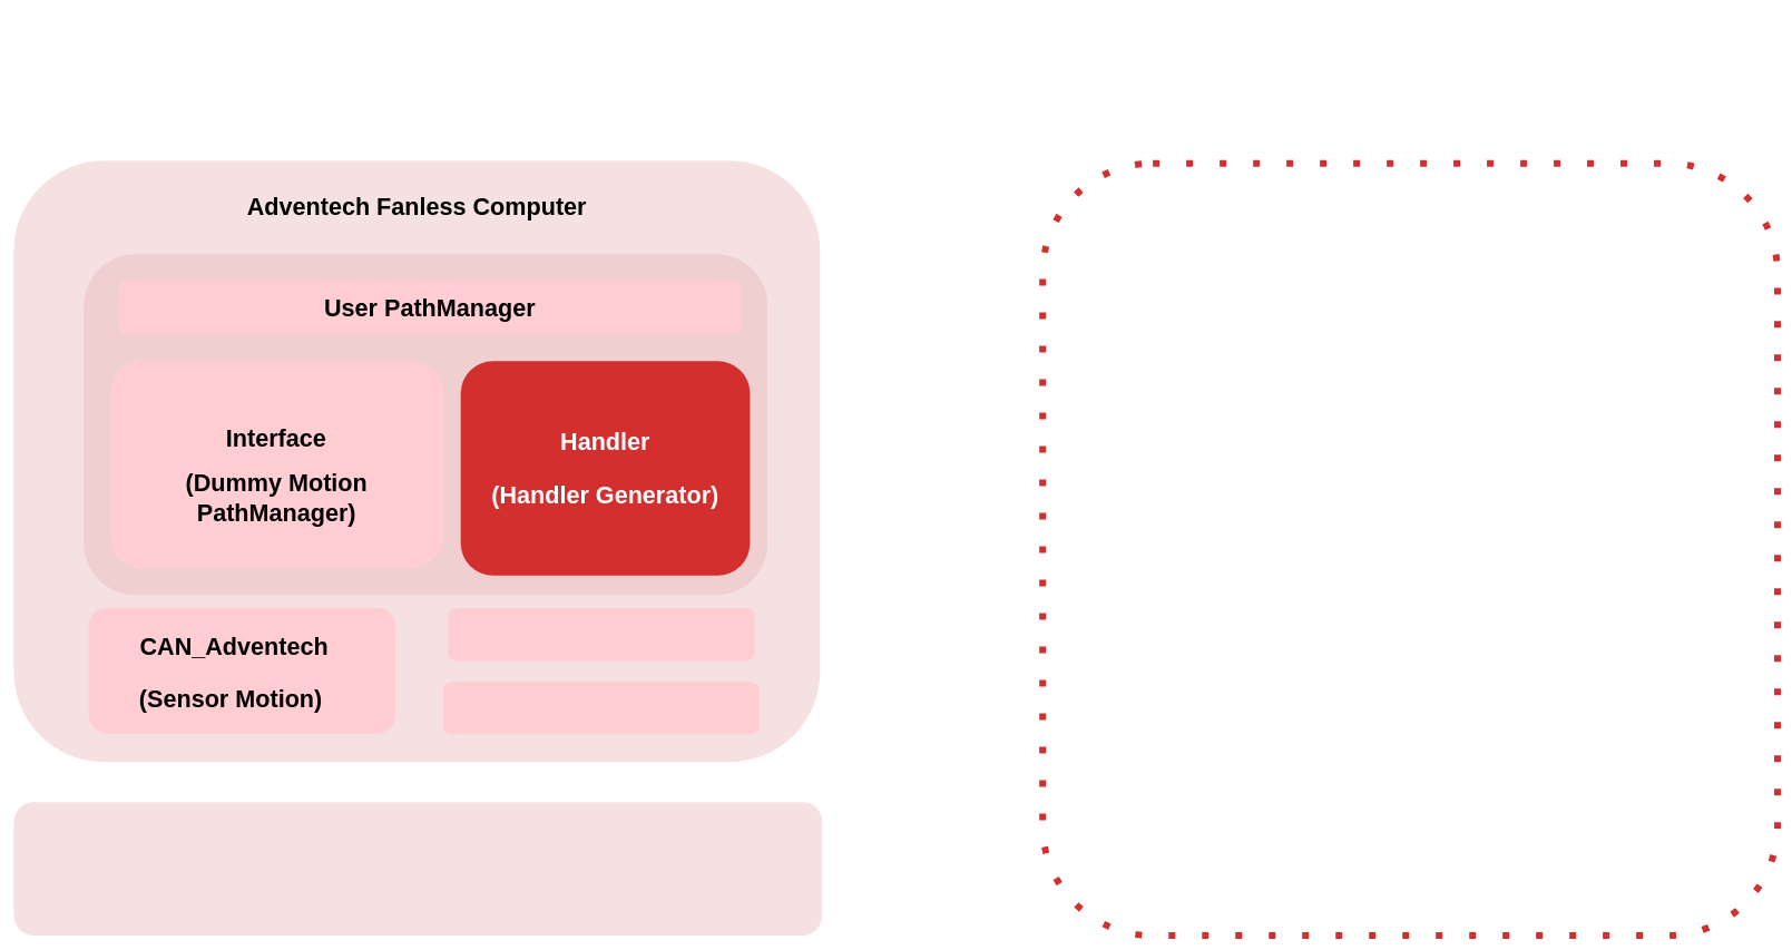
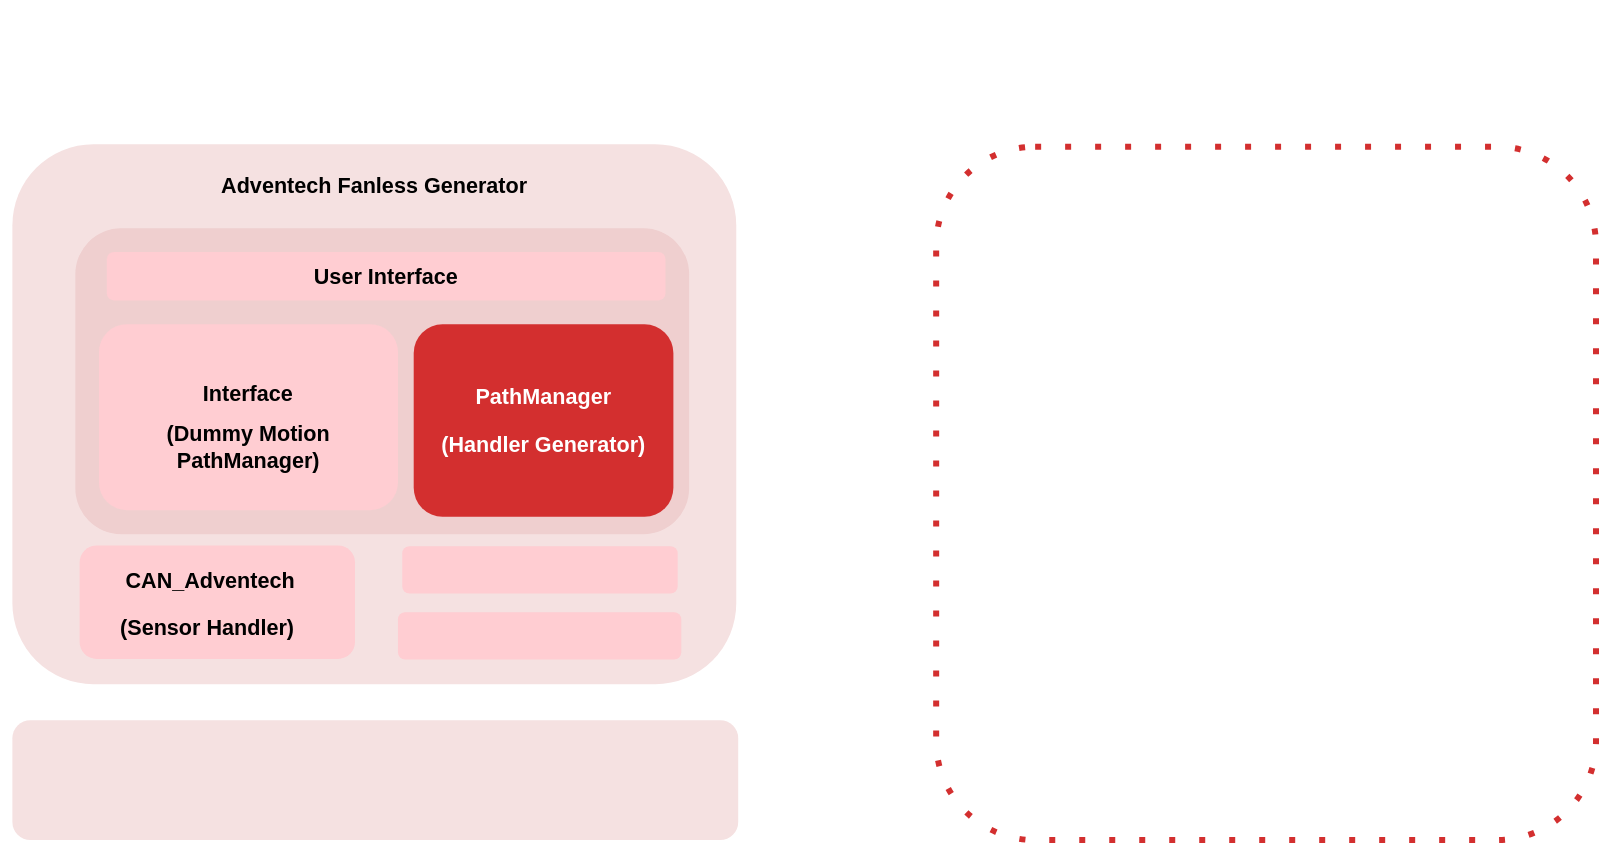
  <mxCell id="0" />
  <mxCell id="1" parent="0" />
  <mxCell id="2" value="&lt;h1&gt;&lt;br&gt;&lt;/h1&gt;" style="rounded=1;whiteSpace=wrap;html=1;fillColor=none;strokeColor=#D32F2F;align=center;verticalAlign=middle;fontFamily=Helvetica;fontSize=12;fontColor=default;dashed=1;strokeWidth=10;dashPattern=1 4;" vertex="1" parent="1"><mxGeometry x="1560" y="244" width="1100" height="1156" as="geometry" /></mxCell>
  <mxCell id="3" value="" style="group" vertex="1" connectable="0" parent="1"><mxGeometry x="260" y="20" width="980" height="1150" as="geometry" /></mxCell>
  <mxCell id="4" value="" style="group" vertex="1" connectable="0" parent="3"><mxGeometry x="-240" y="280" width="1220" height="900" as="geometry" /></mxCell>
  <mxCell id="5" value="&lt;h1&gt;&lt;br&gt;&lt;/h1&gt;" style="rounded=1;whiteSpace=wrap;html=1;fillColor=light-dark(#F5E1E1,#EDEDED);strokeColor=none;align=center;verticalAlign=middle;fontFamily=Helvetica;fontSize=12;fontColor=default;" vertex="1" parent="4"><mxGeometry y="-60" width="1206.739" height="900" as="geometry" /></mxCell>
- <mxCell id="6" value="&lt;h1&gt;&lt;font color=&quot;#000000&quot;&gt;Adventech Fanless Computer&lt;/font&gt;&lt;/h1&gt;" style="text;html=1;align=center;verticalAlign=middle;whiteSpace=wrap;rounded=0;fontFamily=Helvetica;fontSize=18;fontColor=default;" vertex="1" parent="4"><mxGeometry x="116.699" y="-28.698" width="973.348" height="76.219" as="geometry" /></mxCell>
+ <mxCell id="6" value="&lt;h1&gt;&lt;font color=&quot;#000000&quot;&gt;Adventech Fanless Generator&lt;/font&gt;&lt;/h1&gt;" style="text;html=1;align=center;verticalAlign=middle;whiteSpace=wrap;rounded=0;fontFamily=Helvetica;fontSize=18;fontColor=default;" vertex="1" parent="4"><mxGeometry x="116.699" y="-28.698" width="973.348" height="76.219" as="geometry" /></mxCell>
  <mxCell id="7" value="" style="group" vertex="1" connectable="0" parent="4"><mxGeometry x="112.082" y="718.997" width="996.989" height="78.942" as="geometry" /></mxCell>
  <mxCell id="8" value="" style="group" vertex="1" connectable="0" parent="7"><mxGeometry width="459.14" height="78.94" as="geometry" /></mxCell>
  <mxCell id="9" value="" style="group" vertex="1" connectable="0" parent="8"><mxGeometry width="459.14" height="78.94" as="geometry" /></mxCell>
  <mxCell id="10" value="&lt;h1&gt;&lt;br&gt;&lt;/h1&gt;" style="rounded=1;whiteSpace=wrap;html=1;fillColor=light-dark(#FFCDD2,#EDEDED);strokeColor=none;align=center;verticalAlign=middle;fontFamily=Helvetica;fontSize=12;fontColor=default;" vertex="1" parent="9"><mxGeometry y="-110" width="459.14" height="188.94" as="geometry" /></mxCell>
- <mxCell id="11" value="&lt;h1&gt;&lt;font color=&quot;#000000&quot;&gt;(Sensor Motion)&amp;nbsp;&lt;/font&gt;&lt;/h1&gt;" style="text;html=1;align=center;verticalAlign=middle;whiteSpace=wrap;rounded=0;fontFamily=Helvetica;fontSize=18;fontColor=default;" vertex="1" parent="9"><mxGeometry x="51.97" y="-12" width="332.08" height="79" as="geometry" /></mxCell>
+ <mxCell id="11" value="&lt;h1&gt;&lt;font color=&quot;#000000&quot;&gt;(Sensor Handler)&amp;nbsp;&lt;/font&gt;&lt;/h1&gt;" style="text;html=1;align=center;verticalAlign=middle;whiteSpace=wrap;rounded=0;fontFamily=Helvetica;fontSize=18;fontColor=default;" vertex="1" parent="9"><mxGeometry x="51.97" y="-12" width="332.08" height="79" as="geometry" /></mxCell>
  <mxCell id="12" value="" style="group" vertex="1" connectable="0" parent="7"><mxGeometry x="530.713" y="1" width="511.613" height="78.94" as="geometry" /></mxCell>
  <mxCell id="13" value="&lt;h1&gt;&lt;br&gt;&lt;/h1&gt;" style="rounded=1;whiteSpace=wrap;html=1;fillColor=light-dark(#FFCDD2,#EDEDED);strokeColor=none;align=center;verticalAlign=middle;fontFamily=Helvetica;fontSize=12;fontColor=default;" vertex="1" parent="12"><mxGeometry width="472.258" height="78.94" as="geometry" /></mxCell>
  <mxCell id="14" value="&lt;h1&gt;&lt;br&gt;&lt;/h1&gt;" style="rounded=1;whiteSpace=wrap;html=1;fillColor=light-dark(#EFCFCF,#EDEDED);strokeColor=none;align=center;verticalAlign=middle;fontFamily=Helvetica;fontSize=12;fontColor=default;" vertex="1" parent="4"><mxGeometry x="104.946" y="80" width="1023.226" height="510" as="geometry" /></mxCell>
  <mxCell id="15" value="&lt;h1&gt;&lt;br&gt;&lt;/h1&gt;" style="rounded=1;whiteSpace=wrap;html=1;fillColor=light-dark(#D32F2F,#EDEDED);strokeColor=none;align=center;verticalAlign=middle;fontFamily=Helvetica;fontSize=12;fontColor=default;" vertex="1" parent="4"><mxGeometry x="669.032" y="240" width="432.903" height="320.87" as="geometry" /></mxCell>
  <mxCell id="16" value="" style="group" vertex="1" connectable="0" parent="4"><mxGeometry x="649.931" y="609.997" width="459.14" height="78.94" as="geometry" /></mxCell>
  <mxCell id="17" value="&lt;h1&gt;&lt;br&gt;&lt;/h1&gt;" style="rounded=1;whiteSpace=wrap;html=1;fillColor=light-dark(#FFCDD2,#EDEDED);strokeColor=none;align=center;verticalAlign=middle;fontFamily=Helvetica;fontSize=12;fontColor=default;" vertex="1" parent="16"><mxGeometry width="459.14" height="78.94" as="geometry" /></mxCell>
- <mxCell id="18" value="&lt;h1&gt;&lt;font style=&quot;color: rgb(255, 255, 255);&quot;&gt;Handler&lt;/font&gt;&lt;/h1&gt;" style="text;html=1;align=center;verticalAlign=middle;whiteSpace=wrap;rounded=0;fontFamily=Helvetica;fontSize=18;fontColor=#FFFFFF;fillColor=none;labelBackgroundColor=none;labelBorderColor=none;textShadow=0;" vertex="1" parent="4"><mxGeometry x="657.07" y="310" width="456.825" height="100" as="geometry" /></mxCell>
+ <mxCell id="18" value="&lt;h1&gt;&lt;font style=&quot;color: rgb(255, 255, 255);&quot;&gt;PathManager&lt;/font&gt;&lt;/h1&gt;" style="text;html=1;align=center;verticalAlign=middle;whiteSpace=wrap;rounded=0;fontFamily=Helvetica;fontSize=18;fontColor=#FFFFFF;fillColor=none;labelBackgroundColor=none;labelBorderColor=none;textShadow=0;" vertex="1" parent="4"><mxGeometry x="657.07" y="310" width="456.825" height="100" as="geometry" /></mxCell>
  <mxCell id="19" value="" style="group" vertex="1" connectable="0" parent="4"><mxGeometry x="157.419" y="110" width="931.398" height="100" as="geometry" /></mxCell>
  <mxCell id="20" value="" style="rounded=1;whiteSpace=wrap;html=1;fillColor=light-dark(#FFCDD2,#EDEDED);strokeColor=none;align=center;verticalAlign=middle;fontFamily=Helvetica;fontSize=12;fontColor=default;" vertex="1" parent="19"><mxGeometry y="9.56" width="931.398" height="80.88" as="geometry" /></mxCell>
- <mxCell id="21" value="&lt;h1&gt;&lt;font color=&quot;#000000&quot;&gt;User PathManager&lt;/font&gt;&lt;/h1&gt;" style="text;html=1;align=center;verticalAlign=middle;whiteSpace=wrap;rounded=0;fontFamily=Helvetica;fontSize=18;fontColor=default;" vertex="1" parent="19"><mxGeometry x="246.546" width="438.305" height="100" as="geometry" /></mxCell>
+ <mxCell id="21" value="&lt;h1&gt;&lt;font color=&quot;#000000&quot;&gt;User Interface&lt;/font&gt;&lt;/h1&gt;" style="text;html=1;align=center;verticalAlign=middle;whiteSpace=wrap;rounded=0;fontFamily=Helvetica;fontSize=18;fontColor=default;" vertex="1" parent="19"><mxGeometry x="246.546" width="438.305" height="100" as="geometry" /></mxCell>
  <mxCell id="22" value="" style="group" vertex="1" connectable="0" parent="4"><mxGeometry x="144.301" y="300" width="600" height="250" as="geometry" /></mxCell>
  <mxCell id="23" value="" style="rounded=1;whiteSpace=wrap;html=1;fillColor=light-dark(#FFCDD2,#EDEDED);strokeColor=none;align=center;verticalAlign=middle;fontFamily=Helvetica;fontSize=12;fontColor=default;" vertex="1" parent="22"><mxGeometry y="-60" width="498.495" height="310" as="geometry" /></mxCell>
  <mxCell id="24" value="&lt;h1&gt;&lt;font color=&quot;#000000&quot;&gt;Interface&lt;/font&gt;&lt;/h1&gt;" style="text;html=1;align=center;verticalAlign=middle;whiteSpace=wrap;rounded=0;fontFamily=Helvetica;fontSize=18;fontColor=default;" vertex="1" parent="22"><mxGeometry x="79.1" y="20" width="340.3" height="70" as="geometry" /></mxCell>
  <mxCell id="25" value="&lt;h1&gt;&lt;font color=&quot;#000000&quot;&gt;(Dummy Motion PathManager)&lt;/font&gt;&lt;/h1&gt;" style="text;html=1;align=center;verticalAlign=middle;whiteSpace=wrap;rounded=0;fontFamily=Helvetica;fontSize=18;fontColor=default;" vertex="1" parent="22"><mxGeometry x="-11.2" y="110" width="520.9" height="70" as="geometry" /></mxCell>
  <mxCell id="26" value="&lt;h1&gt;&lt;font style=&quot;color: rgb(255, 255, 255);&quot;&gt;(Handler Generator)&lt;/font&gt;&lt;/h1&gt;" style="text;html=1;align=center;verticalAlign=middle;whiteSpace=wrap;rounded=0;fontFamily=Helvetica;fontSize=18;fontColor=#FFFFFF;fillColor=none;labelBackgroundColor=none;labelBorderColor=none;textShadow=0;" vertex="1" parent="4"><mxGeometry x="657.071" y="390" width="456.825" height="100" as="geometry" /></mxCell>
  <mxCell id="27" value="" style="group" vertex="1" connectable="0" parent="1"><mxGeometry x="20" y="1200" width="1210" height="200" as="geometry" /></mxCell>
  <mxCell id="28" value="" style="group" vertex="1" connectable="0" parent="27"><mxGeometry width="1210" height="200" as="geometry" /></mxCell>
  <mxCell id="29" value="&lt;h1&gt;&lt;br&gt;&lt;/h1&gt;" style="rounded=1;whiteSpace=wrap;html=1;fillColor=light-dark(#F5E1E1,#EDEDED);strokeColor=none;align=center;verticalAlign=middle;fontFamily=Helvetica;fontSize=12;fontColor=default;" vertex="1" parent="28"><mxGeometry width="1210" height="200" as="geometry" /></mxCell>
  <mxCell id="30" value="&lt;h1&gt;&lt;font color=&quot;#000000&quot;&gt;CAN_Adventech&lt;/font&gt;&lt;/h1&gt;" style="text;html=1;align=center;verticalAlign=middle;whiteSpace=wrap;rounded=0;fontFamily=Helvetica;fontSize=18;fontColor=default;" vertex="1" parent="1"><mxGeometry x="171.032" y="927.997" width="358.11" height="79" as="geometry" /></mxCell>
